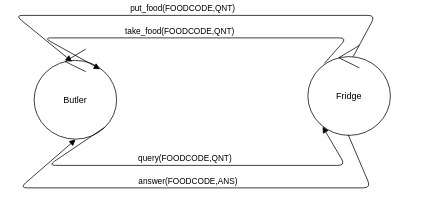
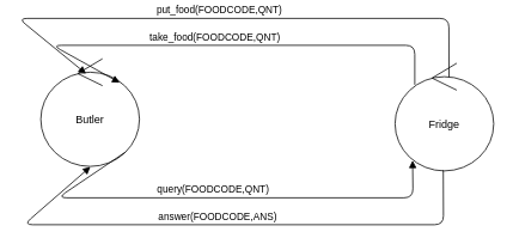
  <mxCell id="0" />
  <mxCell id="1" parent="0" />
  <mxCell id="2" value="Butler" style="ellipse;shape=umlControl;whiteSpace=wrap;html=1;" vertex="1" parent="1"><mxGeometry x="45" y="65" width="110" height="120" as="geometry" /></mxCell>
- <mxCell id="3" value="Fridge" style="ellipse;shape=umlControl;whiteSpace=wrap;html=1;" vertex="1" parent="1"><mxGeometry x="410" y="60" width="110" height="120" as="geometry" /></mxCell>
+ <mxCell id="3" value="Fridge" style="ellipse;shape=umlControl;whiteSpace=wrap;html=1;" vertex="1" parent="1"><mxGeometry x="440" y="70" width="110" height="120" as="geometry" /></mxCell>
  <mxCell id="4" value="take_food(FOODCODE,QNT)" style="html=1;verticalAlign=bottom;endArrow=block;exitX=0.2;exitY=0.2;exitDx=0;exitDy=0;exitPerimeter=0;entryX=0.8;entryY=0.222;entryDx=0;entryDy=0;entryPerimeter=0;" edge="1" parent="1" source="3" target="2"><mxGeometry width="80" relative="1" as="geometry"><mxPoint x="550" y="90" as="sourcePoint" /><mxPoint x="630" y="90" as="targetPoint" /><Array as="points"><mxPoint x="462" y="50" /><mxPoint x="58" y="50" /></Array></mxGeometry></mxCell>
  <mxCell id="5" value="put_food(FOODCODE,QNT)" style="html=1;verticalAlign=bottom;endArrow=block;entryX=0.459;entryY=0.139;entryDx=0;entryDy=0;entryPerimeter=0;exitX=0.547;exitY=0.128;exitDx=0;exitDy=0;exitPerimeter=0;" edge="1" parent="1" source="3" target="2"><mxGeometry width="80" relative="1" as="geometry"><mxPoint x="500" y="80" as="sourcePoint" /><mxPoint x="50" y="69.04" as="targetPoint" /><Array as="points"><mxPoint x="500" y="20" /><mxPoint x="20" y="20" /></Array></mxGeometry></mxCell>
  <mxCell id="6" value="query(FOODCODE,QNT)" style="html=1;verticalAlign=bottom;endArrow=block;exitX=0.857;exitY=0.868;exitDx=0;exitDy=0;exitPerimeter=0;entryX=0.178;entryY=0.903;entryDx=0;entryDy=0;entryPerimeter=0;" edge="1" parent="1" source="2" target="3"><mxGeometry width="80" relative="1" as="geometry"><mxPoint x="110" y="230" as="sourcePoint" /><mxPoint x="460" y="182" as="targetPoint" /><Array as="points"><mxPoint x="64" y="220" /><mxPoint x="460" y="220" /></Array></mxGeometry></mxCell>
  <mxCell id="7" value="answer(FOODCODE,ANS)" style="html=1;verticalAlign=bottom;endArrow=none;exitX=0.503;exitY=1.004;exitDx=0;exitDy=0;exitPerimeter=0;entryX=0.489;entryY=0.993;entryDx=0;entryDy=0;entryPerimeter=0;startArrow=block;startFill=1;endFill=0;" edge="1" parent="1" source="2" target="3"><mxGeometry width="80" relative="1" as="geometry"><mxPoint x="25.2" y="192.72" as="sourcePoint" /><mxPoint x="427.5" y="190" as="targetPoint" /><Array as="points"><mxPoint x="26" y="250" /><mxPoint x="494" y="250" /></Array></mxGeometry></mxCell>
